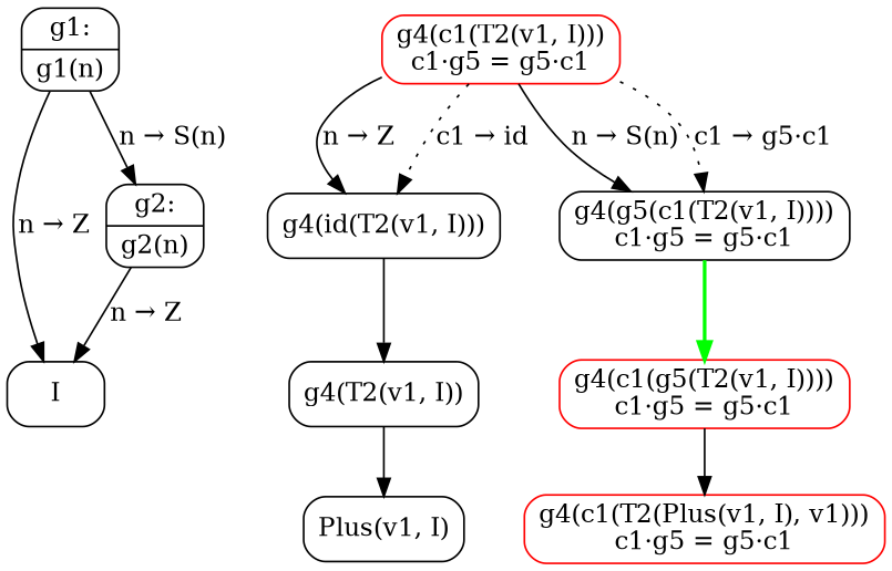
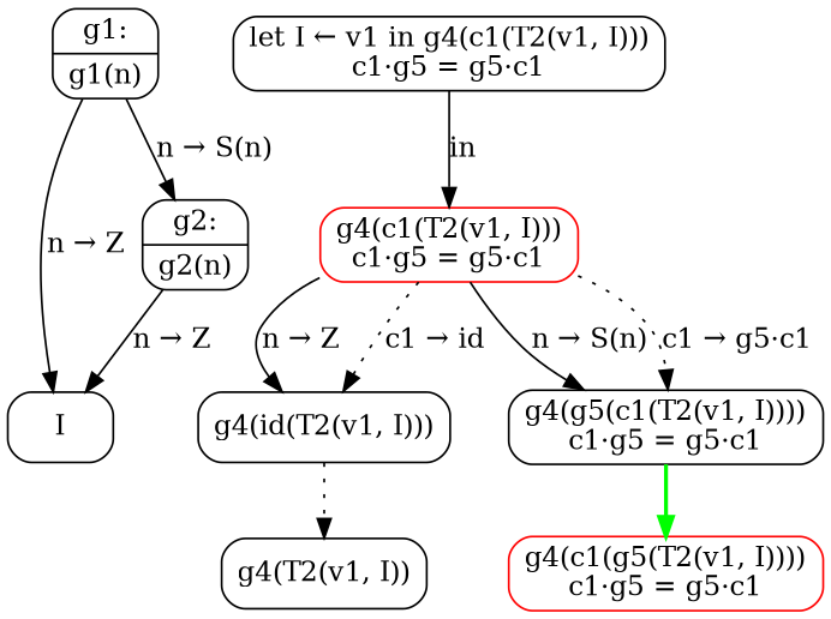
  digraph {
    node [shape=box style=rounded]
    n1 [label="{g1:|g1(n)}" shape=record]
    n2 [label=I]
    n3 [label="{g2:|g2(n)}" shape=record]
+   n4 [label="let I ← v1 in g4(c1(T2(v1, I)))\nc1·g5 = g5·c1"]
    n5 [color=red label="g4(c1(T2(v1, I)))\nc1·g5 = g5·c1"]
    n6 [label="g4(id(T2(v1, I)))"]
    n7 [label="g4(g5(c1(T2(v1, I))))\nc1·g5 = g5·c1"]
    n8 [label="g4(T2(v1, I))"]
    n9 [color=red label="g4(c1(g5(T2(v1, I))))\nc1·g5 = g5·c1"]
-   n10 [label="Plus(v1, I)"]
-   n11 [color=red label="g4(c1(T2(Plus(v1, I), v1)))\nc1·g5 = g5·c1"]
    n1 -> n2 [label="n → Z"]
    n1 -> n3 [label="n → S(n)"]
    n3 -> n2 [label="n → Z"]
+   n4 -> n5 [label=in]
    n5 -> n6 [label="n → Z"]
    n5 -> n6 [label="c1 → id" style=dotted]
    n5 -> n7 [label="n → S(n)"]
    n5 -> n7 [label="c1 → g5·c1" style=dotted]
-   n6 -> n8
+   n6 -> n8 [style=dotted]
    n7 -> n9 [color=green style=bold]
-   n8 -> n10
-   n9 -> n11
  }
